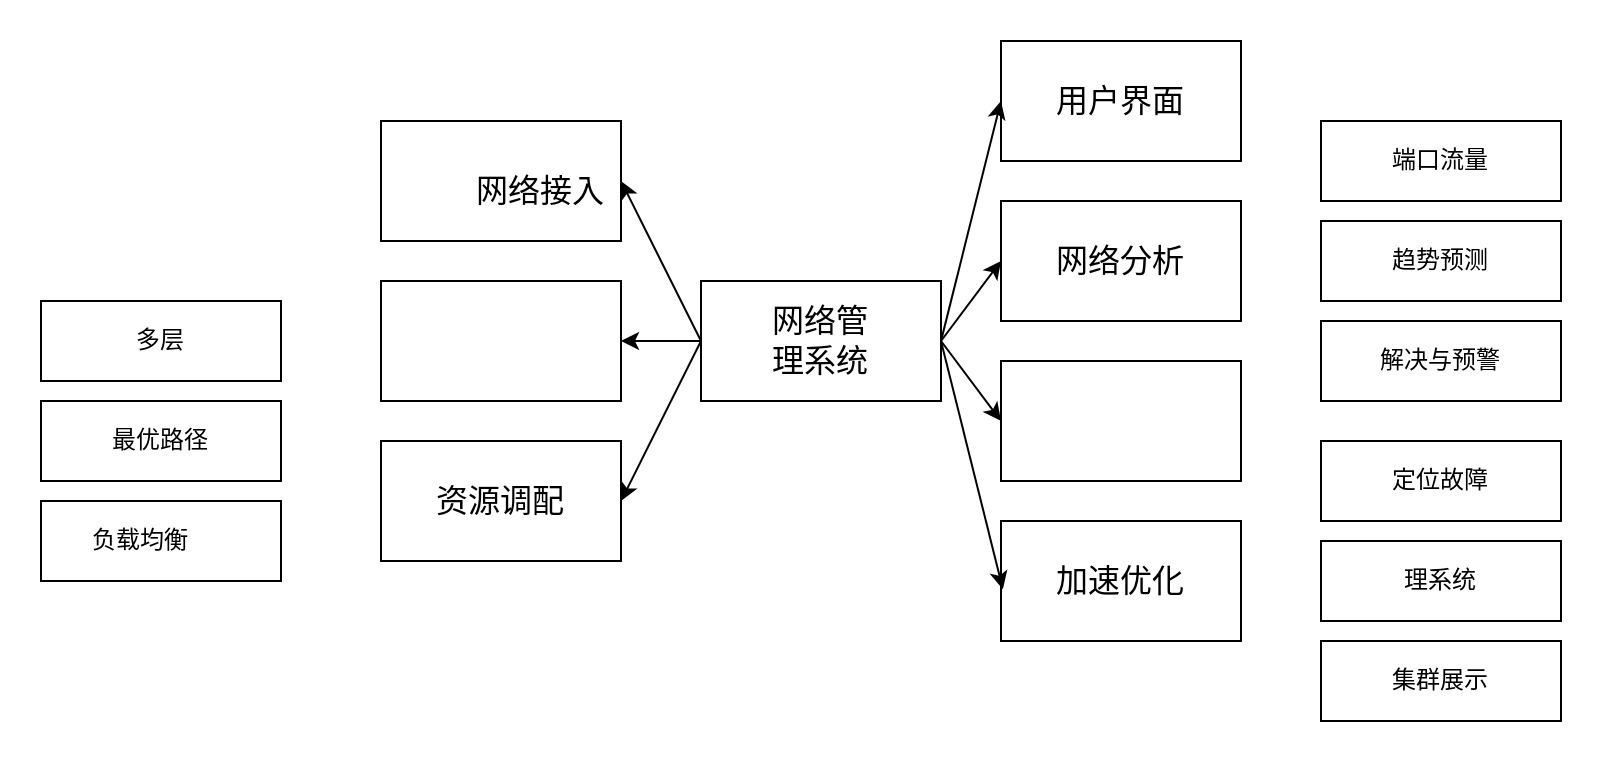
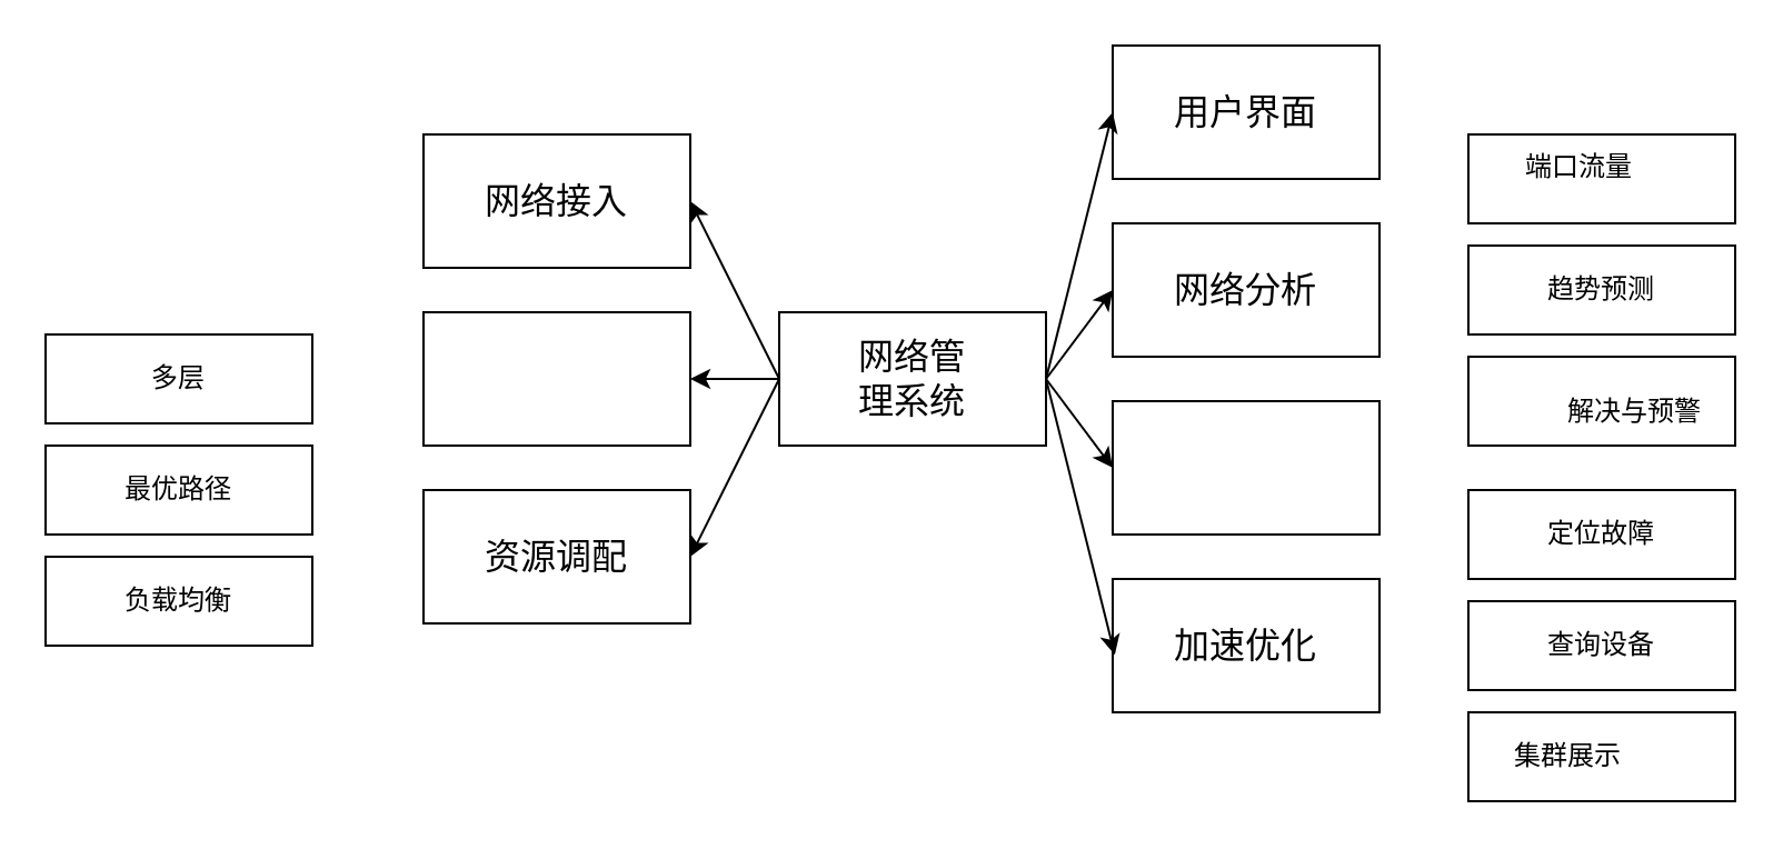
  <mxCell id="0" />
  <mxCell id="1" parent="0" />
  <mxCell id="2" value="" style="rounded=0;whiteSpace=wrap;html=1;" parent="1" vertex="1"><mxGeometry x="190" y="60" width="120" height="60" as="geometry" /></mxCell>
- <mxCell id="3" value="&lt;font style=&quot;font-size: 16px&quot;&gt;网络接入&lt;/font&gt;" style="text;html=1;strokeColor=none;fillColor=none;align=center;verticalAlign=middle;whiteSpace=wrap;rounded=0;" parent="1" vertex="1"><mxGeometry x="235" y="85" width="70" height="20" as="geometry" /></mxCell>
+ <mxCell id="3" value="&lt;font style=&quot;font-size: 16px&quot;&gt;网络接入&lt;/font&gt;" style="text;html=1;strokeColor=none;fillColor=none;align=center;verticalAlign=middle;whiteSpace=wrap;rounded=0;" parent="1" vertex="1"><mxGeometry x="215" y="80" width="70" height="20" as="geometry" /></mxCell>
  <mxCell id="4" value="" style="rounded=0;whiteSpace=wrap;html=1;" parent="1" vertex="1"><mxGeometry x="190" y="140" width="120" height="60" as="geometry" /></mxCell>
  <mxCell id="5" value="" style="rounded=0;whiteSpace=wrap;html=1;" parent="1" vertex="1"><mxGeometry x="190" y="220" width="120" height="60" as="geometry" /></mxCell>
  <mxCell id="6" value="&lt;font size=&quot;3&quot;&gt;资源调配&lt;/font&gt;" style="text;html=1;strokeColor=none;fillColor=none;align=center;verticalAlign=middle;whiteSpace=wrap;rounded=0;" parent="1" vertex="1"><mxGeometry x="215" y="240" width="70" height="20" as="geometry" /></mxCell>
  <mxCell id="7" value="" style="rounded=0;whiteSpace=wrap;html=1;" parent="1" vertex="1"><mxGeometry x="500" y="20" width="120" height="60" as="geometry" /></mxCell>
  <mxCell id="8" value="&lt;font size=&quot;3&quot;&gt;用户界面&lt;/font&gt;" style="text;html=1;strokeColor=none;fillColor=none;align=center;verticalAlign=middle;whiteSpace=wrap;rounded=0;" parent="1" vertex="1"><mxGeometry x="525" y="40" width="70" height="20" as="geometry" /></mxCell>
  <mxCell id="9" value="" style="rounded=0;whiteSpace=wrap;html=1;" parent="1" vertex="1"><mxGeometry x="500" y="100" width="120" height="60" as="geometry" /></mxCell>
  <mxCell id="10" value="" style="rounded=0;whiteSpace=wrap;html=1;" parent="1" vertex="1"><mxGeometry x="500" y="180" width="120" height="60" as="geometry" /></mxCell>
  <mxCell id="11" value="&lt;font size=&quot;3&quot;&gt;网络分析&lt;/font&gt;" style="text;html=1;strokeColor=none;fillColor=none;align=center;verticalAlign=middle;whiteSpace=wrap;rounded=0;" parent="1" vertex="1"><mxGeometry x="525" y="120" width="70" height="20" as="geometry" /></mxCell>
  <mxCell id="12" value="" style="rounded=0;whiteSpace=wrap;html=1;" parent="1" vertex="1"><mxGeometry x="500" y="260" width="120" height="60" as="geometry" /></mxCell>
  <mxCell id="13" value="&lt;font size=&quot;3&quot;&gt;加速优化&lt;/font&gt;" style="text;html=1;strokeColor=none;fillColor=none;align=center;verticalAlign=middle;whiteSpace=wrap;rounded=0;" parent="1" vertex="1"><mxGeometry x="525" y="280" width="70" height="20" as="geometry" /></mxCell>
  <mxCell id="14" value="" style="rounded=0;whiteSpace=wrap;html=1;" parent="1" vertex="1"><mxGeometry x="350" y="140" width="120" height="60" as="geometry" /></mxCell>
  <mxCell id="15" value="&lt;font style=&quot;font-size: 16px&quot;&gt;网络管&lt;br&gt;理系统&lt;/font&gt;" style="text;html=1;strokeColor=none;fillColor=none;align=center;verticalAlign=middle;whiteSpace=wrap;rounded=0;" parent="1" vertex="1"><mxGeometry x="360" y="160" width="100" height="20" as="geometry" /></mxCell>
  <mxCell id="16" value="" style="endArrow=classic;html=1;entryX=0;entryY=0.5;entryDx=0;entryDy=0;exitX=1;exitY=0.5;exitDx=0;exitDy=0;" edge="1" parent="1" source="14" target="7"><mxGeometry width="50" height="50" relative="1" as="geometry"><mxPoint x="467" y="271" as="sourcePoint" /><mxPoint x="517" y="221" as="targetPoint" /></mxGeometry></mxCell>
  <mxCell id="17" value="" style="endArrow=classic;html=1;exitX=1;exitY=0.5;exitDx=0;exitDy=0;entryX=0;entryY=0.5;entryDx=0;entryDy=0;" edge="1" parent="1" source="14" target="9"><mxGeometry width="50" height="50" relative="1" as="geometry"><mxPoint x="485" y="163" as="sourcePoint" /><mxPoint x="535" y="113" as="targetPoint" /></mxGeometry></mxCell>
  <mxCell id="18" value="" style="endArrow=classic;html=1;exitX=1;exitY=0.5;exitDx=0;exitDy=0;entryX=0;entryY=0.5;entryDx=0;entryDy=0;" edge="1" parent="1" source="14" target="10"><mxGeometry width="50" height="50" relative="1" as="geometry"><mxPoint x="480" y="180" as="sourcePoint" /><mxPoint x="510" y="140" as="targetPoint" /></mxGeometry></mxCell>
  <mxCell id="19" value="" style="endArrow=classic;html=1;exitX=1;exitY=0.5;exitDx=0;exitDy=0;entryX=0.008;entryY=0.569;entryDx=0;entryDy=0;entryPerimeter=0;" edge="1" parent="1" source="14" target="12"><mxGeometry width="50" height="50" relative="1" as="geometry"><mxPoint x="480" y="180" as="sourcePoint" /><mxPoint x="510" y="220" as="targetPoint" /></mxGeometry></mxCell>
  <mxCell id="20" value="" style="endArrow=classic;html=1;entryX=1;entryY=0.5;entryDx=0;entryDy=0;exitX=0;exitY=0.5;exitDx=0;exitDy=0;" edge="1" parent="1" source="14" target="2"><mxGeometry width="50" height="50" relative="1" as="geometry"><mxPoint x="310" y="222" as="sourcePoint" /><mxPoint x="360" y="172" as="targetPoint" /></mxGeometry></mxCell>
  <mxCell id="21" value="" style="endArrow=classic;html=1;entryX=1;entryY=0.5;entryDx=0;entryDy=0;exitX=0;exitY=0.5;exitDx=0;exitDy=0;" edge="1" parent="1" source="14" target="4"><mxGeometry width="50" height="50" relative="1" as="geometry"><mxPoint x="310" y="222" as="sourcePoint" /><mxPoint x="360" y="172" as="targetPoint" /></mxGeometry></mxCell>
  <mxCell id="22" value="" style="endArrow=classic;html=1;entryX=1;entryY=0.5;entryDx=0;entryDy=0;exitX=0;exitY=0.5;exitDx=0;exitDy=0;" edge="1" parent="1" source="14" target="5"><mxGeometry width="50" height="50" relative="1" as="geometry"><mxPoint x="353" y="222" as="sourcePoint" /><mxPoint x="360" y="172" as="targetPoint" /></mxGeometry></mxCell>
  <mxCell id="23" value="" style="rounded=0;whiteSpace=wrap;html=1;" vertex="1" parent="1"><mxGeometry x="660" y="270" width="120" height="40" as="geometry" /></mxCell>
  <mxCell id="24" value="" style="rounded=0;whiteSpace=wrap;html=1;" vertex="1" parent="1"><mxGeometry x="660" y="320" width="120" height="40" as="geometry" /></mxCell>
  <mxCell id="25" value="" style="rounded=0;whiteSpace=wrap;html=1;" vertex="1" parent="1"><mxGeometry x="660" y="220" width="120" height="40" as="geometry" /></mxCell>
  <mxCell id="26" value="" style="rounded=0;whiteSpace=wrap;html=1;" vertex="1" parent="1"><mxGeometry x="660" y="110" width="120" height="40" as="geometry" /></mxCell>
  <mxCell id="27" value="" style="rounded=0;whiteSpace=wrap;html=1;" vertex="1" parent="1"><mxGeometry x="660" y="60" width="120" height="40" as="geometry" /></mxCell>
  <mxCell id="28" value="" style="rounded=0;whiteSpace=wrap;html=1;" vertex="1" parent="1"><mxGeometry x="660" y="160" width="120" height="40" as="geometry" /></mxCell>
  <mxCell id="29" value="" style="rounded=0;whiteSpace=wrap;html=1;" vertex="1" parent="1"><mxGeometry x="20" y="250" width="120" height="40" as="geometry" /></mxCell>
  <mxCell id="30" value="" style="rounded=0;whiteSpace=wrap;html=1;" vertex="1" parent="1"><mxGeometry x="20" y="150" width="120" height="40" as="geometry" /></mxCell>
  <mxCell id="31" value="" style="rounded=0;whiteSpace=wrap;html=1;" vertex="1" parent="1"><mxGeometry x="20" y="200" width="120" height="40" as="geometry" /></mxCell>
- <mxCell id="32" value="端口流量" style="text;html=1;strokeColor=none;fillColor=none;align=center;verticalAlign=middle;whiteSpace=wrap;rounded=0;" vertex="1" parent="1"><mxGeometry x="680" y="70" width="80" height="20" as="geometry" /></mxCell>
+ <mxCell id="32" value="端口流量" style="text;html=1;strokeColor=none;fillColor=none;align=center;verticalAlign=middle;whiteSpace=wrap;rounded=0;" vertex="1" parent="1"><mxGeometry x="670" y="65" width="80" height="20" as="geometry" /></mxCell>
  <mxCell id="33" value="趋势预测" style="text;html=1;strokeColor=none;fillColor=none;align=center;verticalAlign=middle;whiteSpace=wrap;rounded=0;" vertex="1" parent="1"><mxGeometry x="680" y="120" width="80" height="20" as="geometry" /></mxCell>
- <mxCell id="34" value="解决与预警" style="text;html=1;strokeColor=none;fillColor=none;align=center;verticalAlign=middle;whiteSpace=wrap;rounded=0;" vertex="1" parent="1"><mxGeometry x="680" y="170" width="80" height="20" as="geometry" /></mxCell>
+ <mxCell id="34" value="解决与预警" style="text;html=1;strokeColor=none;fillColor=none;align=center;verticalAlign=middle;whiteSpace=wrap;rounded=0;" vertex="1" parent="1"><mxGeometry x="695" y="175" width="80" height="20" as="geometry" /></mxCell>
  <mxCell id="35" value="定位故障" style="text;html=1;strokeColor=none;fillColor=none;align=center;verticalAlign=middle;whiteSpace=wrap;rounded=0;" vertex="1" parent="1"><mxGeometry x="680" y="230" width="80" height="20" as="geometry" /></mxCell>
- <mxCell id="36" value="理系统" style="text;html=1;strokeColor=none;fillColor=none;align=center;verticalAlign=middle;whiteSpace=wrap;rounded=0;" vertex="1" parent="1"><mxGeometry x="680" y="280" width="80" height="20" as="geometry" /></mxCell>
- <mxCell id="37" value="集群展示" style="text;html=1;strokeColor=none;fillColor=none;align=center;verticalAlign=middle;whiteSpace=wrap;rounded=0;" vertex="1" parent="1"><mxGeometry x="680" y="330" width="80" height="20" as="geometry" /></mxCell>
+ <mxCell id="36" value="查询设备" style="text;html=1;strokeColor=none;fillColor=none;align=center;verticalAlign=middle;whiteSpace=wrap;rounded=0;" vertex="1" parent="1"><mxGeometry x="680" y="280" width="80" height="20" as="geometry" /></mxCell>
+ <mxCell id="37" value="集群展示" style="text;html=1;strokeColor=none;fillColor=none;align=center;verticalAlign=middle;whiteSpace=wrap;rounded=0;" vertex="1" parent="1"><mxGeometry x="665" y="330" width="80" height="20" as="geometry" /></mxCell>
  <mxCell id="38" value="多层" style="text;html=1;strokeColor=none;fillColor=none;align=center;verticalAlign=middle;whiteSpace=wrap;rounded=0;" vertex="1" parent="1"><mxGeometry x="40" y="160" width="80" height="20" as="geometry" /></mxCell>
  <mxCell id="39" value="最优路径" style="text;html=1;strokeColor=none;fillColor=none;align=center;verticalAlign=middle;whiteSpace=wrap;rounded=0;" vertex="1" parent="1"><mxGeometry x="40" y="210" width="80" height="20" as="geometry" /></mxCell>
- <mxCell id="40" value="负载均衡" style="text;html=1;strokeColor=none;fillColor=none;align=center;verticalAlign=middle;whiteSpace=wrap;rounded=0;" vertex="1" parent="1"><mxGeometry x="30" y="260" width="80" height="20" as="geometry" /></mxCell>
+ <mxCell id="40" value="负载均衡" style="text;html=1;strokeColor=none;fillColor=none;align=center;verticalAlign=middle;whiteSpace=wrap;rounded=0;" vertex="1" parent="1"><mxGeometry x="40" y="260" width="80" height="20" as="geometry" /></mxCell>
